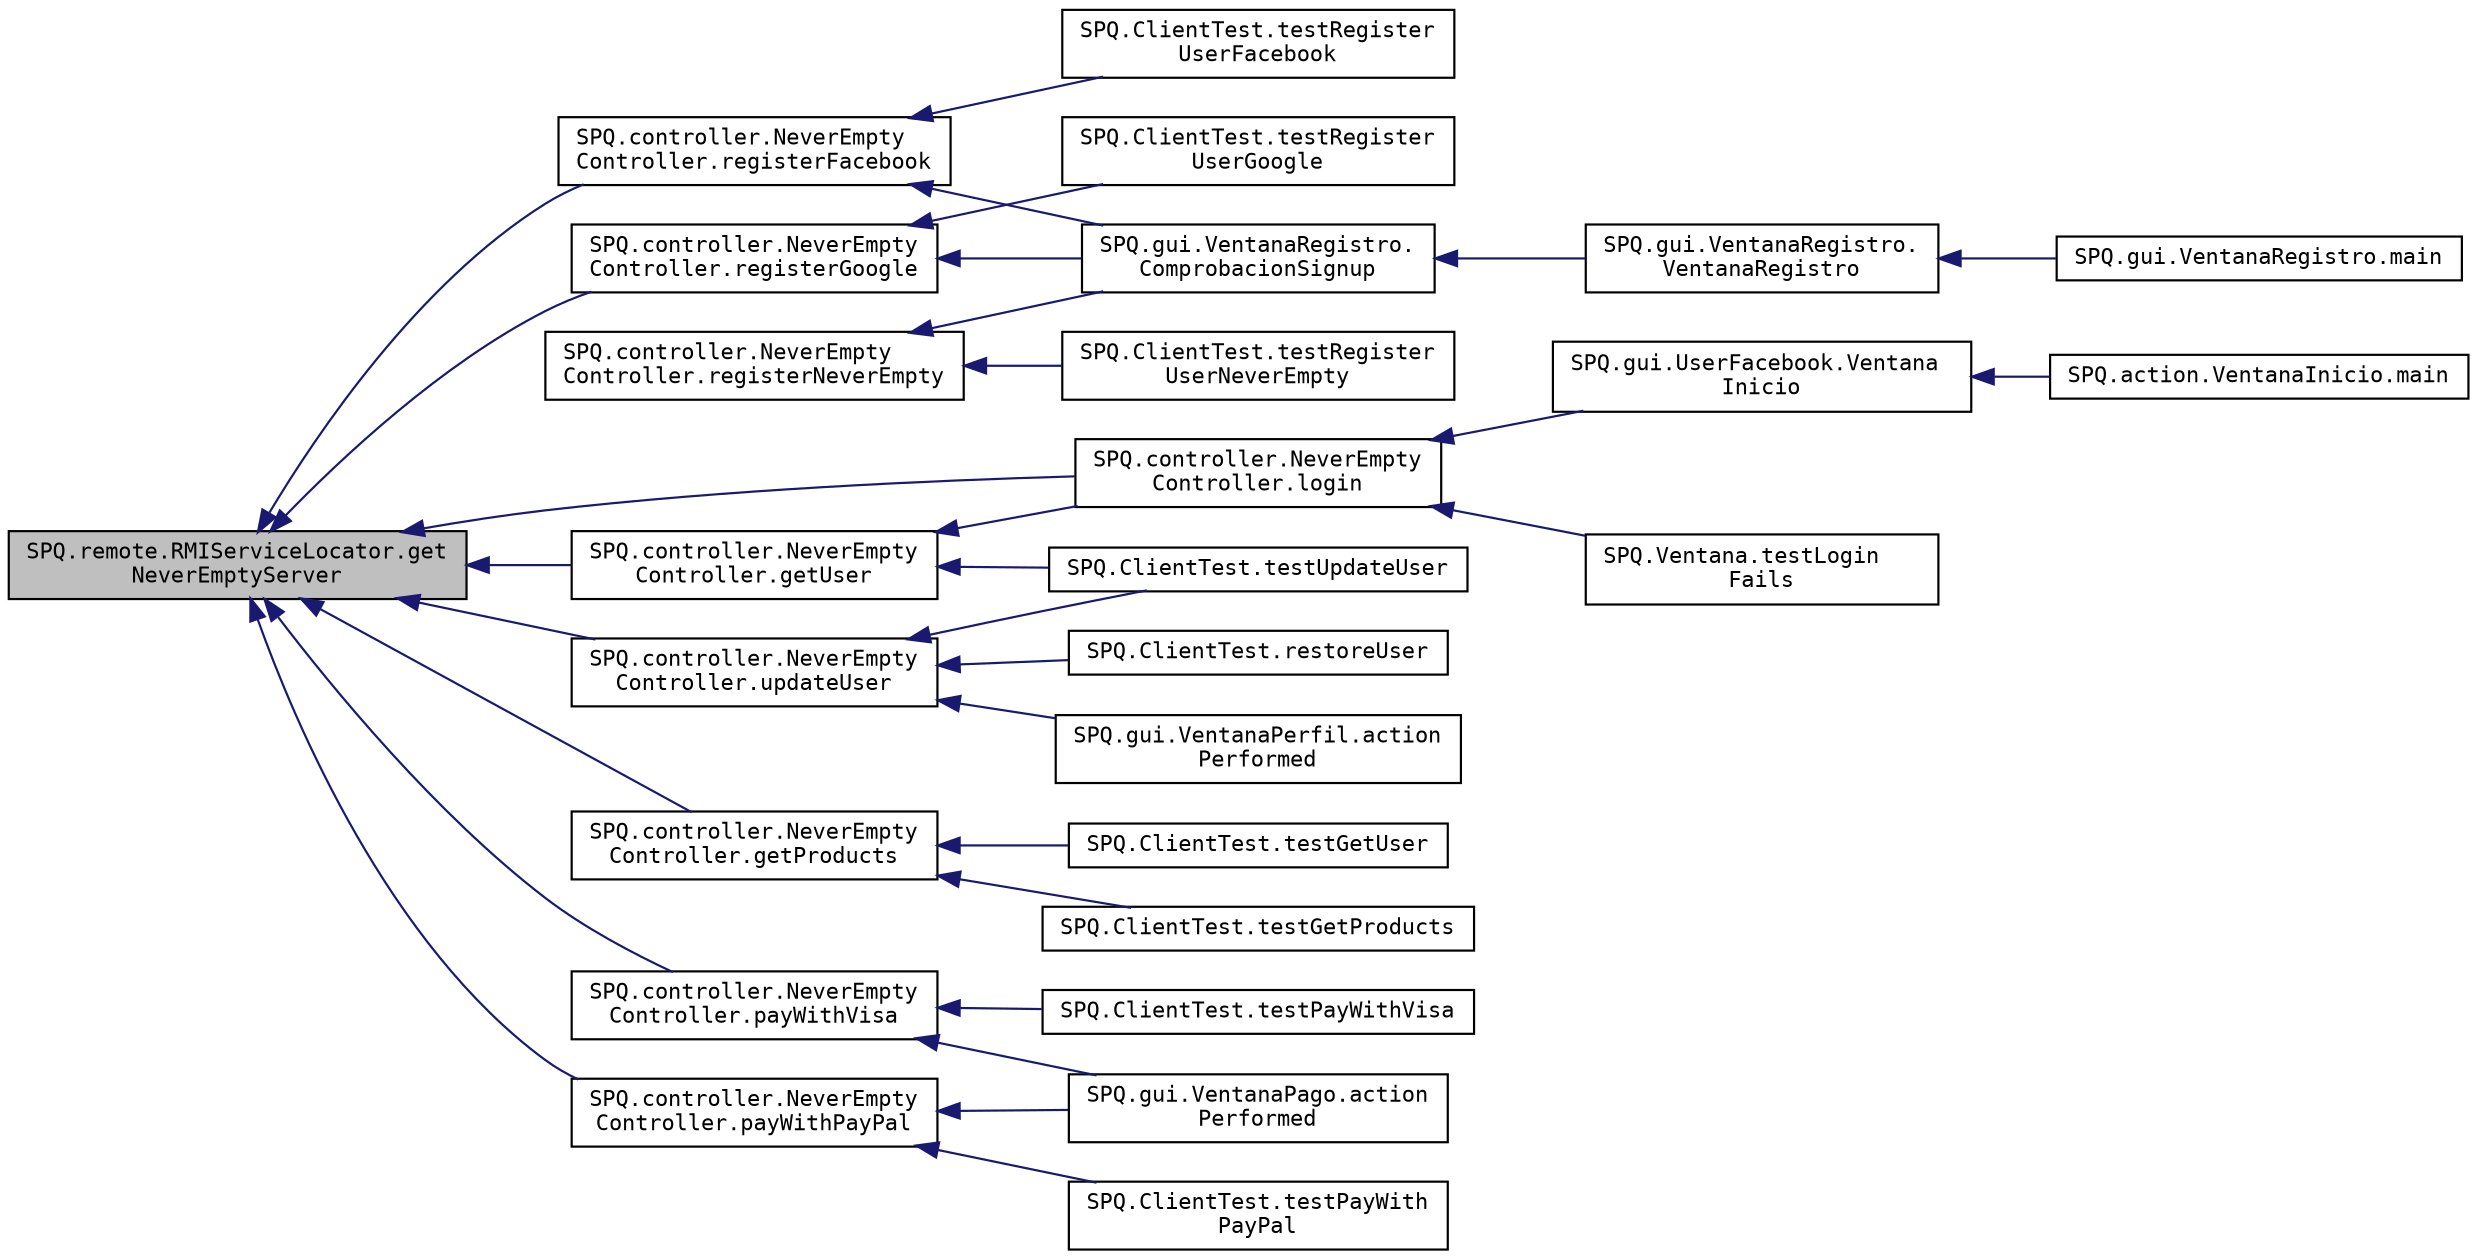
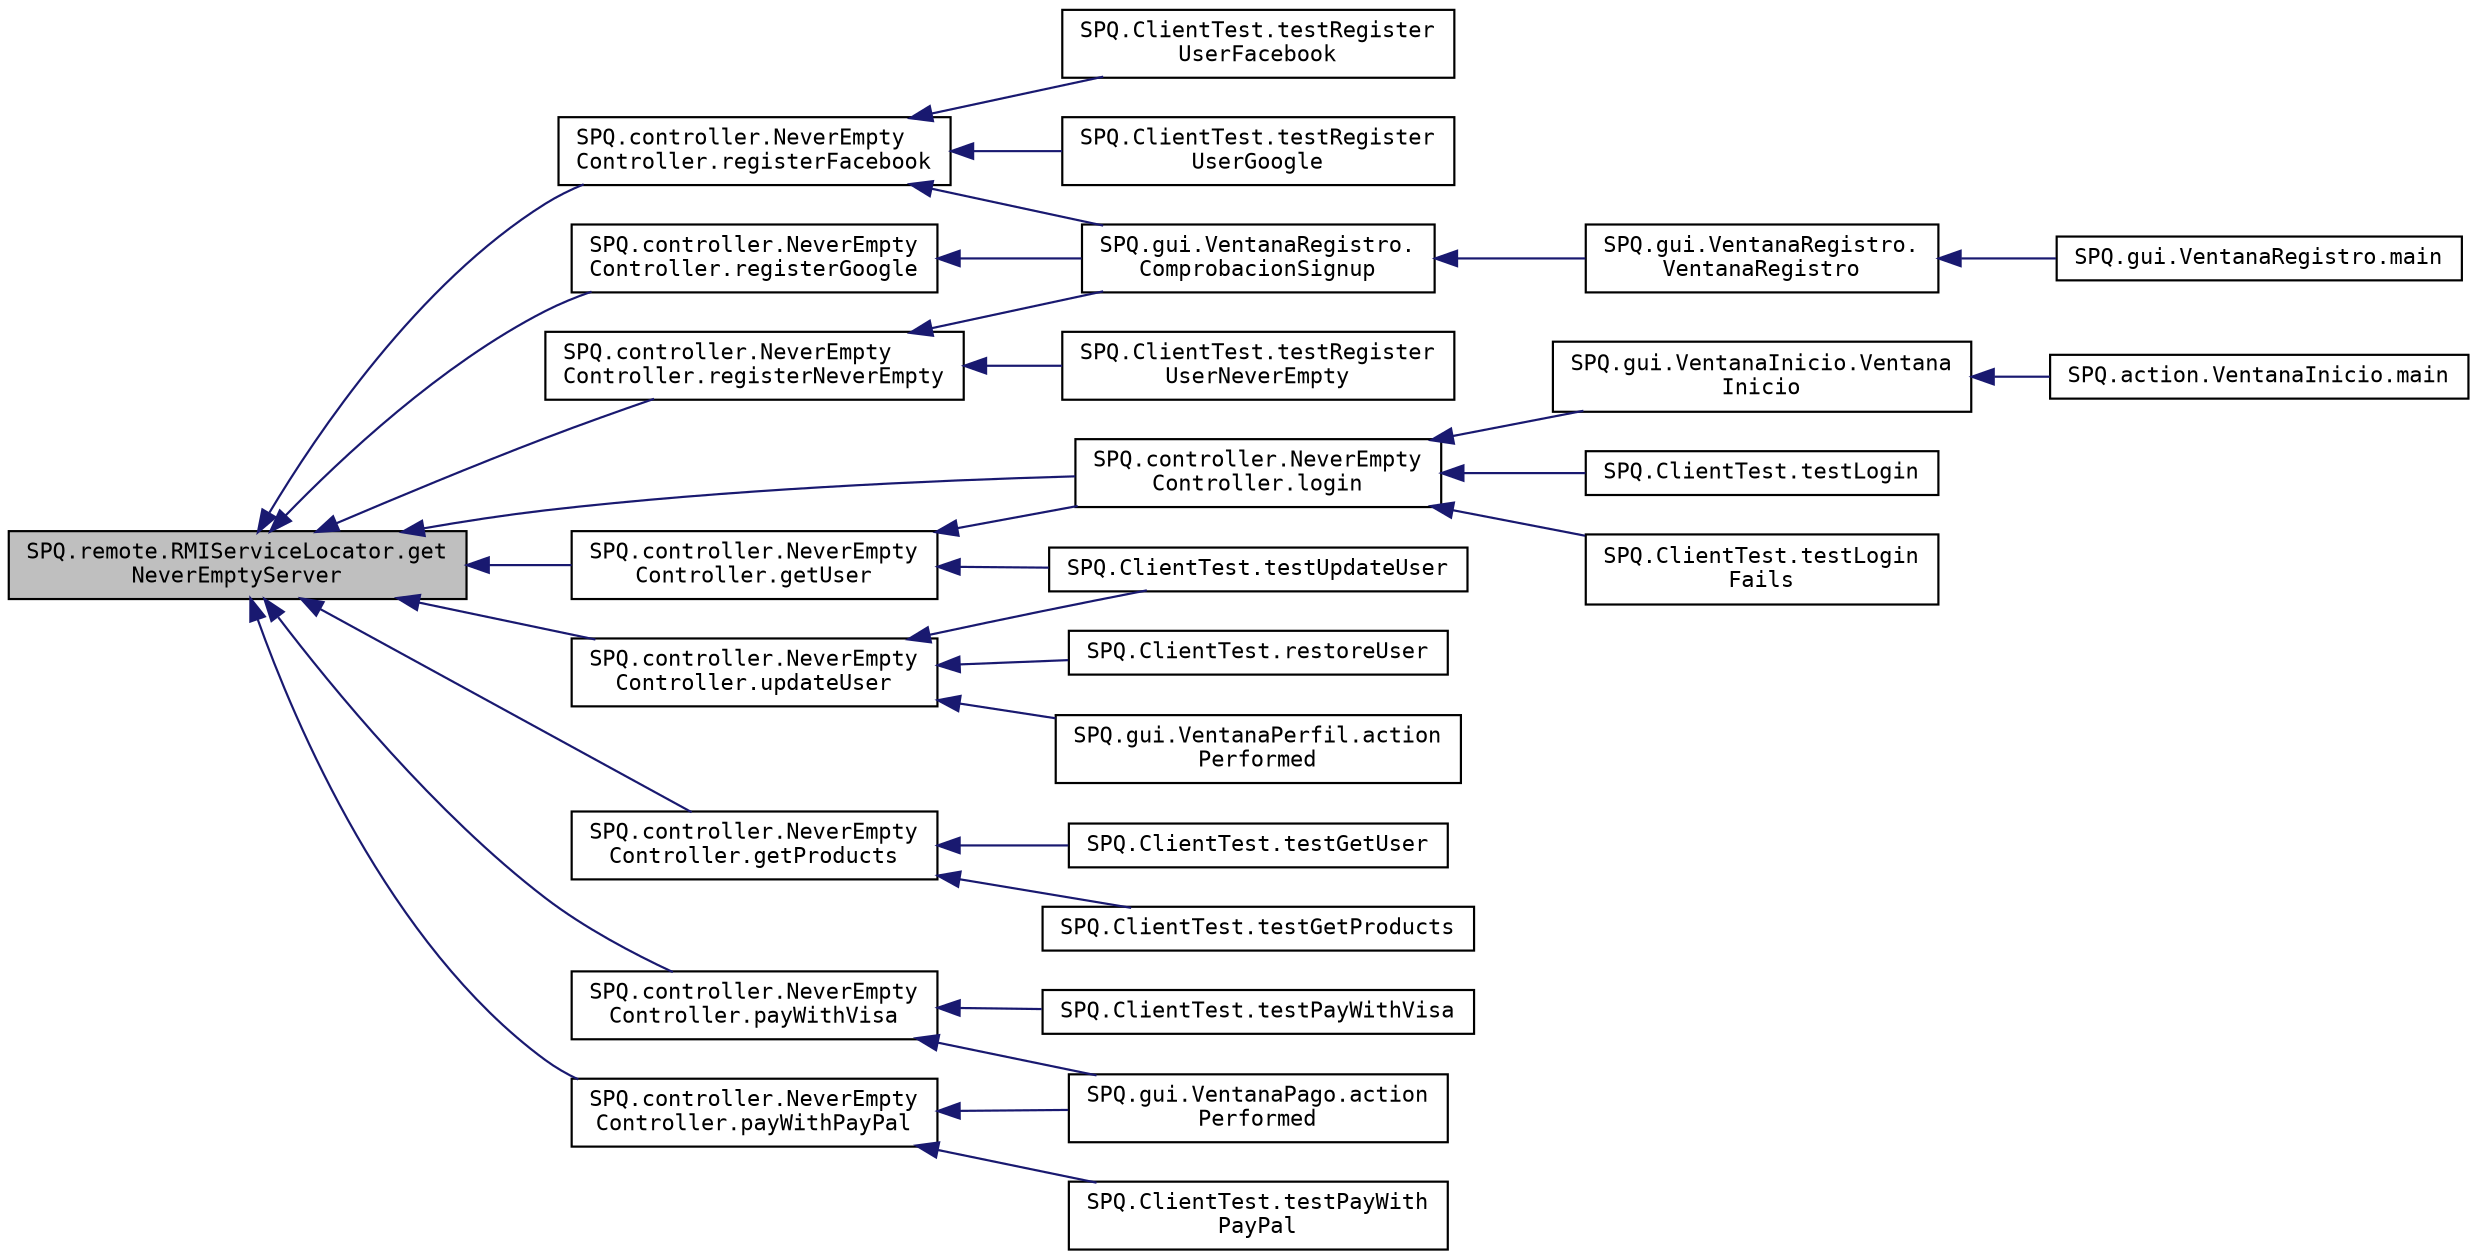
  digraph {
    fontname="DejaVu Sans Mono"
    rankdir=LR
    node [color=black fillcolor=white fontname="DejaVu Sans Mono" fontsize=10 shape=record style=filled]
    edge [color=midnightblue dir=back fontname="DejaVu Sans Mono" fontsize=10 labelfontname=Helvetica labelfontsize=10 style=solid]
    n1 [fillcolor=grey75 fontcolor=black height=0.2 label="SPQ.remote.RMIServiceLocator.get\lNeverEmptyServer" width=0.4]
    n2 [height=0.2 label="SPQ.controller.NeverEmpty\lController.registerGoogle" width=0.4]
    n3 [height=0.2 label="SPQ.controller.NeverEmpty\lController.registerFacebook" width=0.4]
    n4 [height=0.2 label="SPQ.controller.NeverEmpty\lController.registerNeverEmpty" width=0.4]
    n5 [height=0.2 label="SPQ.controller.NeverEmpty\lController.login" width=0.4]
    n6 [height=0.2 label="SPQ.controller.NeverEmpty\lController.getProducts" width=0.4]
    n7 [height=0.2 label="SPQ.controller.NeverEmpty\lController.getUser" width=0.4]
    n8 [height=0.2 label="SPQ.controller.NeverEmpty\lController.payWithPayPal" width=0.4]
    n9 [height=0.2 label="SPQ.controller.NeverEmpty\lController.payWithVisa" width=0.4]
    n10 [height=0.2 label="SPQ.controller.NeverEmpty\lController.updateUser" width=0.4]
    n11 [height=0.2 label="SPQ.gui.VentanaRegistro.\lComprobacionSignup" width=0.4]
    n12 [height=0.2 label="SPQ.ClientTest.testRegister\lUserGoogle" width=0.4]
    n13 [height=0.2 label="SPQ.ClientTest.testRegister\lUserFacebook" width=0.4]
    n14 [height=0.2 label="SPQ.ClientTest.testRegister\lUserNeverEmpty" width=0.4]
-   n15 [height=0.2 label="SPQ.gui.UserFacebook.Ventana\lInicio" width=0.4]
-   n17 [height=0.2 label="SPQ.Ventana.testLogin\lFails" width=0.4]
+   n15 [height=0.2 label="SPQ.gui.VentanaInicio.Ventana\lInicio" width=0.4]
+   n16 [height=0.2 label="SPQ.ClientTest.testLogin" width=0.4]
+   n17 [height=0.2 label="SPQ.ClientTest.testLogin\lFails" width=0.4]
    n18 [height=0.2 label="SPQ.ClientTest.testGetProducts" width=0.4]
    n19 [height=0.2 label="SPQ.ClientTest.testGetUser" width=0.4]
    n20 [height=0.2 label="SPQ.ClientTest.testUpdateUser" width=0.4]
    n21 [height=0.2 label="SPQ.gui.VentanaPago.action\lPerformed" width=0.4]
    n22 [height=0.2 label="SPQ.ClientTest.testPayWith\lPayPal" width=0.4]
    n23 [height=0.2 label="SPQ.ClientTest.testPayWithVisa" width=0.4]
    n24 [height=0.2 label="SPQ.gui.VentanaPerfil.action\lPerformed" width=0.4]
    n25 [height=0.2 label="SPQ.ClientTest.restoreUser" width=0.4]
    n26 [height=0.2 label="SPQ.gui.VentanaRegistro.\lVentanaRegistro" width=0.4]
    n27 [height=0.2 label="SPQ.gui.VentanaRegistro.main" width=0.4]
    n28 [height=0.2 label="SPQ.action.VentanaInicio.main" width=0.4]
    n1 -> n2
    n1 -> n3
+   n1 -> n4
    n1 -> n5
    n1 -> n6
    n1 -> n7
    n1 -> n8
    n1 -> n9
    n1 -> n10
    n2 -> n11
-   n2 -> n12
+   n3 -> n12
    n3 -> n11
    n3 -> n13
    n4 -> n11
    n4 -> n14
    n5 -> n15
+   n5 -> n16
    n5 -> n17
    n6 -> n18
    n6 -> n19
    n7 -> n5
    n7 -> n20
    n8 -> n21
    n8 -> n22
    n9 -> n21
    n9 -> n23
    n10 -> n20
    n10 -> n24
    n10 -> n25
    n11 -> n26
    n15 -> n28
    n26 -> n27
  }
